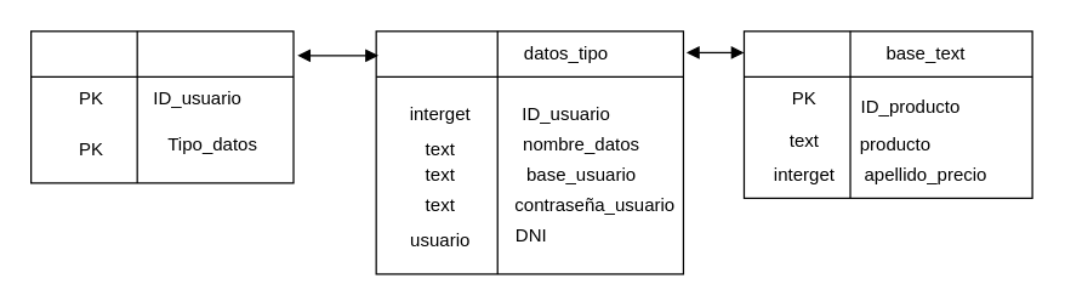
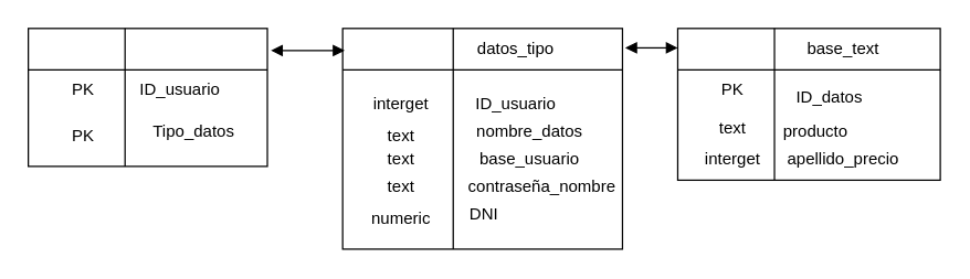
  <mxCell id="0" />
  <mxCell id="1" parent="0" />
  <mxCell id="2" value="" style="shape=internalStorage;whiteSpace=wrap;html=1;backgroundOutline=1;dx=70;dy=30;" vertex="1" parent="1"><mxGeometry x="20" y="20" width="173" height="100" as="geometry" /></mxCell>
  <mxCell id="3" value="" style="shape=internalStorage;whiteSpace=wrap;html=1;backgroundOutline=1;dx=80;dy=30;" vertex="1" parent="1"><mxGeometry x="247.5" y="20" width="202.5" height="160" as="geometry" /></mxCell>
  <mxCell id="4" value="&lt;font style=&quot;vertical-align: inherit;&quot;&gt;&lt;font style=&quot;vertical-align: inherit;&quot;&gt;datos_tipo&lt;/font&gt;&lt;/font&gt;" style="text;html=1;strokeColor=none;fillColor=none;align=center;verticalAlign=middle;whiteSpace=wrap;rounded=0;" vertex="1" parent="1"><mxGeometry x="342.5" y="20" width="60" height="30" as="geometry" /></mxCell>
  <mxCell id="5" value="&lt;font style=&quot;vertical-align: inherit;&quot;&gt;&lt;font style=&quot;vertical-align: inherit;&quot;&gt;&lt;font style=&quot;vertical-align: inherit;&quot;&gt;&lt;font style=&quot;vertical-align: inherit;&quot;&gt;&lt;font style=&quot;vertical-align: inherit;&quot;&gt;&lt;font style=&quot;vertical-align: inherit;&quot;&gt;ID_usuario&lt;/font&gt;&lt;/font&gt;&lt;/font&gt;&lt;/font&gt;&lt;/font&gt;&lt;/font&gt;" style="text;html=1;strokeColor=none;fillColor=none;align=center;verticalAlign=middle;whiteSpace=wrap;rounded=0;" vertex="1" parent="1"><mxGeometry x="100" y="50" width="60" height="30" as="geometry" /></mxCell>
  <mxCell id="6" value="&lt;font style=&quot;vertical-align: inherit;&quot;&gt;&lt;font style=&quot;vertical-align: inherit;&quot;&gt;Tipo_datos&lt;/font&gt;&lt;/font&gt;" style="text;html=1;strokeColor=none;fillColor=none;align=center;verticalAlign=middle;whiteSpace=wrap;rounded=0;" vertex="1" parent="1"><mxGeometry x="110" y="80" width="60" height="30" as="geometry" /></mxCell>
  <mxCell id="7" value="&lt;font style=&quot;vertical-align: inherit;&quot;&gt;&lt;font style=&quot;vertical-align: inherit;&quot;&gt;ID_usuario&lt;/font&gt;&lt;/font&gt;" style="text;html=1;strokeColor=none;fillColor=none;align=center;verticalAlign=middle;whiteSpace=wrap;rounded=0;" vertex="1" parent="1"><mxGeometry x="342.5" y="60" width="60" height="30" as="geometry" /></mxCell>
  <mxCell id="8" value="&lt;font style=&quot;vertical-align: inherit;&quot;&gt;&lt;font style=&quot;vertical-align: inherit;&quot;&gt;nombre_datos&lt;/font&gt;&lt;/font&gt;" style="text;html=1;strokeColor=none;fillColor=none;align=center;verticalAlign=middle;whiteSpace=wrap;rounded=0;" vertex="1" parent="1"><mxGeometry x="332.5" y="80" width="100" height="30" as="geometry" /></mxCell>
  <mxCell id="9" value="&lt;font style=&quot;vertical-align: inherit;&quot;&gt;&lt;font style=&quot;vertical-align: inherit;&quot;&gt;base_usuario&lt;/font&gt;&lt;/font&gt;" style="text;html=1;strokeColor=none;fillColor=none;align=center;verticalAlign=middle;whiteSpace=wrap;rounded=0;" vertex="1" parent="1"><mxGeometry x="352.5" y="100" width="60" height="30" as="geometry" /></mxCell>
- <mxCell id="10" value="&lt;font style=&quot;vertical-align: inherit;&quot;&gt;&lt;font style=&quot;vertical-align: inherit;&quot;&gt;contraseña_usuario&lt;/font&gt;&lt;/font&gt;" style="text;html=1;strokeColor=none;fillColor=none;align=center;verticalAlign=middle;whiteSpace=wrap;rounded=0;" vertex="1" parent="1"><mxGeometry x="342.5" y="120" width="97.5" height="30" as="geometry" /></mxCell>
+ <mxCell id="10" value="&lt;font style=&quot;vertical-align: inherit;&quot;&gt;&lt;font style=&quot;vertical-align: inherit;&quot;&gt;contraseña_nombre&lt;/font&gt;&lt;/font&gt;" style="text;html=1;strokeColor=none;fillColor=none;align=center;verticalAlign=middle;whiteSpace=wrap;rounded=0;" vertex="1" parent="1"><mxGeometry x="342.5" y="120" width="97.5" height="30" as="geometry" /></mxCell>
  <mxCell id="11" value="DNI" style="text;html=1;strokeColor=none;fillColor=none;align=center;verticalAlign=middle;whiteSpace=wrap;rounded=0;" vertex="1" parent="1"><mxGeometry x="320" y="140" width="60" height="30" as="geometry" /></mxCell>
  <mxCell id="12" value="" style="endArrow=block;startArrow=block;endFill=1;startFill=1;html=1;rounded=0;entryX=0.007;entryY=0.1;entryDx=0;entryDy=0;entryPerimeter=0;exitX=1.015;exitY=0.16;exitDx=0;exitDy=0;exitPerimeter=0;" edge="1" parent="1" source="2" target="3"><mxGeometry width="160" relative="1" as="geometry"><mxPoint x="200" y="20" as="sourcePoint" /><mxPoint x="350" y="34.5" as="targetPoint" /></mxGeometry></mxCell>
  <mxCell id="13" value="" style="shape=internalStorage;whiteSpace=wrap;html=1;backgroundOutline=1;dx=70;dy=30;" vertex="1" parent="1"><mxGeometry x="490" y="20" width="190" height="110" as="geometry" /></mxCell>
  <mxCell id="14" value="base_text" style="text;html=1;strokeColor=none;fillColor=none;align=center;verticalAlign=middle;whiteSpace=wrap;rounded=0;" vertex="1" parent="1"><mxGeometry x="580" y="20" width="60" height="30" as="geometry" /></mxCell>
- <mxCell id="15" value="ID_producto" style="text;html=1;strokeColor=none;fillColor=none;align=center;verticalAlign=middle;whiteSpace=wrap;rounded=0;" vertex="1" parent="1"><mxGeometry x="570" y="55" width="60" height="30" as="geometry" /></mxCell>
+ <mxCell id="15" value="ID_datos" style="text;html=1;strokeColor=none;fillColor=none;align=center;verticalAlign=middle;whiteSpace=wrap;rounded=0;" vertex="1" parent="1"><mxGeometry x="570" y="55" width="60" height="30" as="geometry" /></mxCell>
  <mxCell id="16" value="producto" style="text;html=1;strokeColor=none;fillColor=none;align=center;verticalAlign=middle;whiteSpace=wrap;rounded=0;" vertex="1" parent="1"><mxGeometry x="560" y="80" width="60" height="30" as="geometry" /></mxCell>
  <mxCell id="17" value="apellido_precio" style="text;html=1;strokeColor=none;fillColor=none;align=center;verticalAlign=middle;whiteSpace=wrap;rounded=0;" vertex="1" parent="1"><mxGeometry x="580" y="100" width="60" height="30" as="geometry" /></mxCell>
  <mxCell id="18" value="" style="endArrow=block;startArrow=block;endFill=1;startFill=1;html=1;rounded=0;exitX=1.01;exitY=0.088;exitDx=0;exitDy=0;exitPerimeter=0;entryX=0;entryY=0.128;entryDx=0;entryDy=0;entryPerimeter=0;" edge="1" parent="1" source="3" target="13"><mxGeometry width="160" relative="1" as="geometry"><mxPoint x="300" y="150" as="sourcePoint" /><mxPoint x="460" y="150" as="targetPoint" /></mxGeometry></mxCell>
  <mxCell id="19" value="PK" style="text;html=1;strokeColor=none;fillColor=none;align=center;verticalAlign=middle;whiteSpace=wrap;rounded=0;" vertex="1" parent="1"><mxGeometry x="30" y="50" width="60" height="30" as="geometry" /></mxCell>
  <mxCell id="20" value="PK" style="text;html=1;strokeColor=none;fillColor=none;align=center;verticalAlign=middle;whiteSpace=wrap;rounded=0;" vertex="1" parent="1"><mxGeometry x="500" y="50" width="60" height="30" as="geometry" /></mxCell>
  <mxCell id="21" value="interget" style="text;html=1;strokeColor=none;fillColor=none;align=center;verticalAlign=middle;whiteSpace=wrap;rounded=0;" vertex="1" parent="1"><mxGeometry x="260" y="60" width="60" height="30" as="geometry" /></mxCell>
  <mxCell id="22" value="text" style="text;html=1;strokeColor=none;fillColor=none;align=center;verticalAlign=middle;whiteSpace=wrap;rounded=0;" vertex="1" parent="1"><mxGeometry x="260" y="85" width="60" height="25" as="geometry" /></mxCell>
  <mxCell id="23" value="text" style="text;html=1;strokeColor=none;fillColor=none;align=center;verticalAlign=middle;whiteSpace=wrap;rounded=0;" vertex="1" parent="1"><mxGeometry x="260" y="102.5" width="60" height="25" as="geometry" /></mxCell>
  <mxCell id="24" value="text" style="text;html=1;strokeColor=none;fillColor=none;align=center;verticalAlign=middle;whiteSpace=wrap;rounded=0;" vertex="1" parent="1"><mxGeometry x="260" y="122.5" width="60" height="25" as="geometry" /></mxCell>
- <mxCell id="25" value="usuario" style="text;html=1;strokeColor=none;fillColor=none;align=center;verticalAlign=middle;whiteSpace=wrap;rounded=0;" vertex="1" parent="1"><mxGeometry x="260" y="145" width="60" height="25" as="geometry" /></mxCell>
+ <mxCell id="25" value="numeric" style="text;html=1;strokeColor=none;fillColor=none;align=center;verticalAlign=middle;whiteSpace=wrap;rounded=0;" vertex="1" parent="1"><mxGeometry x="260" y="145" width="60" height="25" as="geometry" /></mxCell>
  <mxCell id="26" value="PK" style="text;html=1;strokeColor=none;fillColor=none;align=center;verticalAlign=middle;whiteSpace=wrap;rounded=0;" vertex="1" parent="1"><mxGeometry x="30" y="82.5" width="60" height="30" as="geometry" /></mxCell>
  <mxCell id="27" value="text" style="text;html=1;strokeColor=none;fillColor=none;align=center;verticalAlign=middle;whiteSpace=wrap;rounded=0;" vertex="1" parent="1"><mxGeometry x="500" y="80" width="60" height="25" as="geometry" /></mxCell>
  <mxCell id="28" value="interget" style="text;html=1;strokeColor=none;fillColor=none;align=center;verticalAlign=middle;whiteSpace=wrap;rounded=0;" vertex="1" parent="1"><mxGeometry x="500" y="100" width="60" height="30" as="geometry" /></mxCell>
